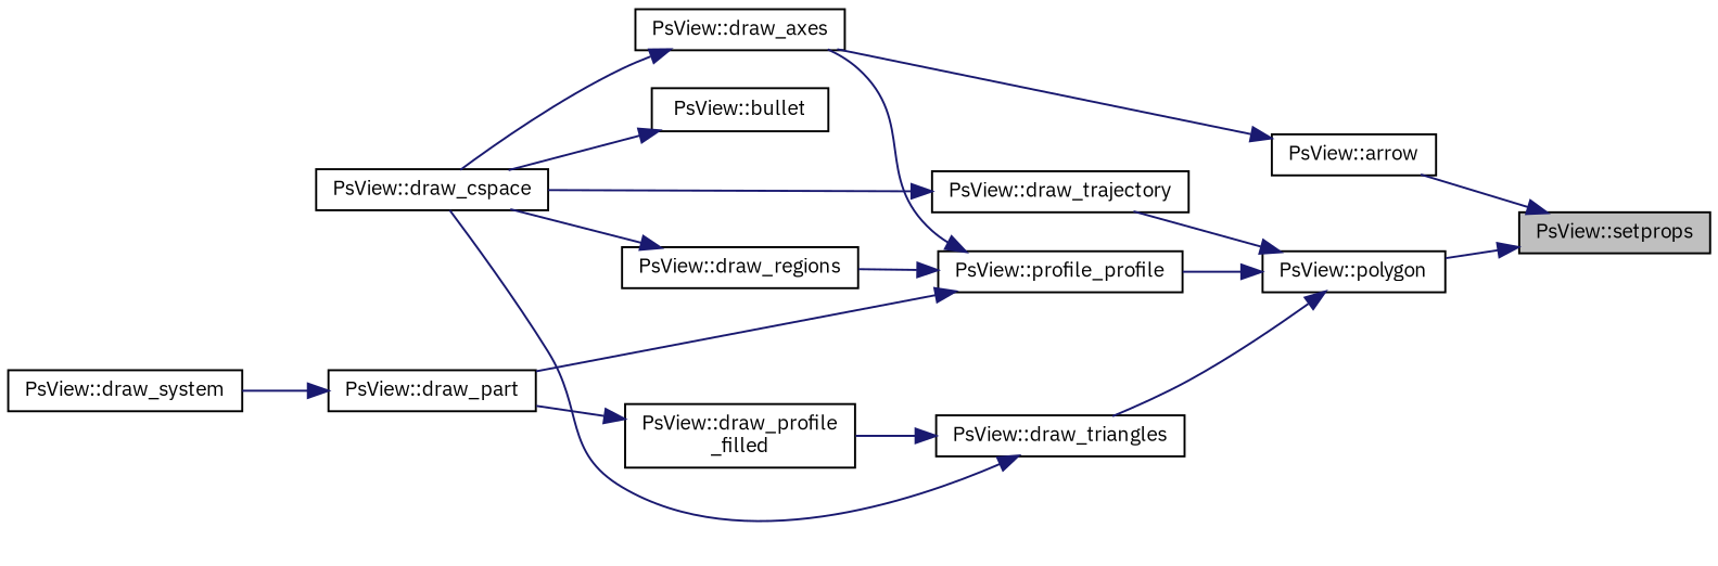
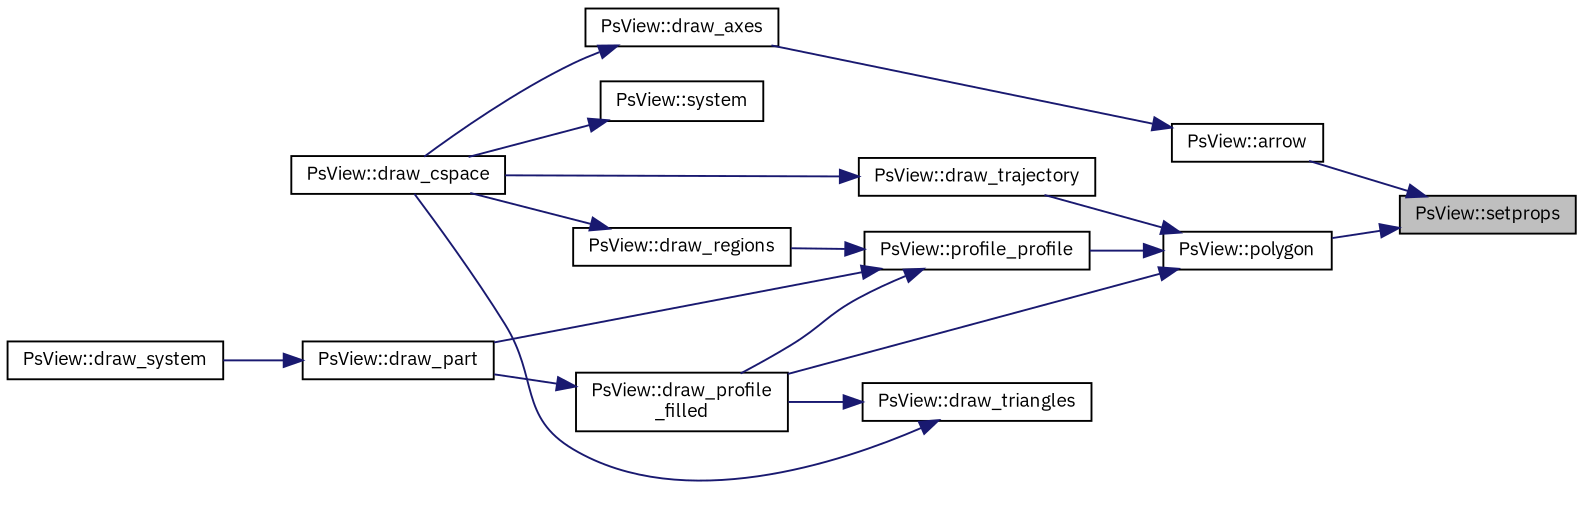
  digraph {
    fontname="IBM Plex Sans"
    rankdir=RL
    node [color=black fillcolor=white fontname="IBM Plex Sans" fontsize=10 shape=record style=filled]
    edge [color=midnightblue dir=back fontname="IBM Plex Sans" fontsize=10 labelfontname=Helvetica labelfontsize=10 style=solid]
    n1 [fillcolor=grey75 fontcolor=black height=0.2 label="PsView::setprops" width=0.4]
    n2 [height=0.2 label="PsView::arrow" width=0.4]
    n3 [height=0.2 label="PsView::polygon" width=0.4]
    n4 [height=0.2 label="PsView::draw_axes" width=0.4]
-   n5 [height=0.2 label="PsView::bullet" width=0.4]
+   n5 [height=0.2 label="PsView::system" width=0.4]
    n6 [height=0.2 label="PsView::draw_cspace" width=0.4]
    n7 [height=0.2 label="PsView::profile_profile" width=0.4]
    n8 [height=0.2 label="PsView::draw_trajectory" width=0.4]
    n9 [height=0.2 label="PsView::draw_triangles" width=0.4]
    n10 [height=0.2 label="PsView::draw_part" width=0.4]
    n11 [height=0.2 label="PsView::draw_profile\l_filled" width=0.4]
    n12 [height=0.2 label="PsView::draw_regions" width=0.4]
    n13 [height=0.2 label="PsView::draw_system" width=0.4]
    n1 -> n2
    n1 -> n3
    n2 -> n4
    n3 -> n7
    n3 -> n8
-   n3 -> n9
+   n3 -> n11
    n4 -> n6
    n5 -> n6
    n7 -> n10
-   n7 -> n4
+   n7 -> n11
    n7 -> n12
    n8 -> n6
    n9 -> n6
    n9 -> n11
    n10 -> n13
    n11 -> n10
    n12 -> n6
  }
